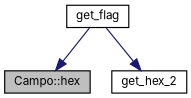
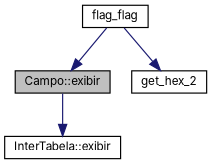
  digraph {
    fontname=Inter
    rankdir=TB
    node [color=black fillcolor=white fontname=Inter fontsize=10 shape=record style=filled]
    edge [color=midnightblue fontname=Inter fontsize=10 labelfontname=Helvetica labelfontsize=10 style=solid]
-   n1 [fillcolor=grey75 fontcolor=black height=0.2 label="Campo::hex" width=0.4]
-   n3 [height=0.2 label=get_flag width=0.4]
+   n1 [fillcolor=grey75 fontcolor=black height=0.2 label="Campo::exibir" width=0.4]
+   n2 [height=0.2 label="InterTabela::exibir" width=0.4]
+   n3 [height=0.2 label=flag_flag width=0.4]
    n4 [height=0.2 label=get_hex_2 width=0.4]
+   n1 -> n2
    n3 -> n1
    n3 -> n4
  }
